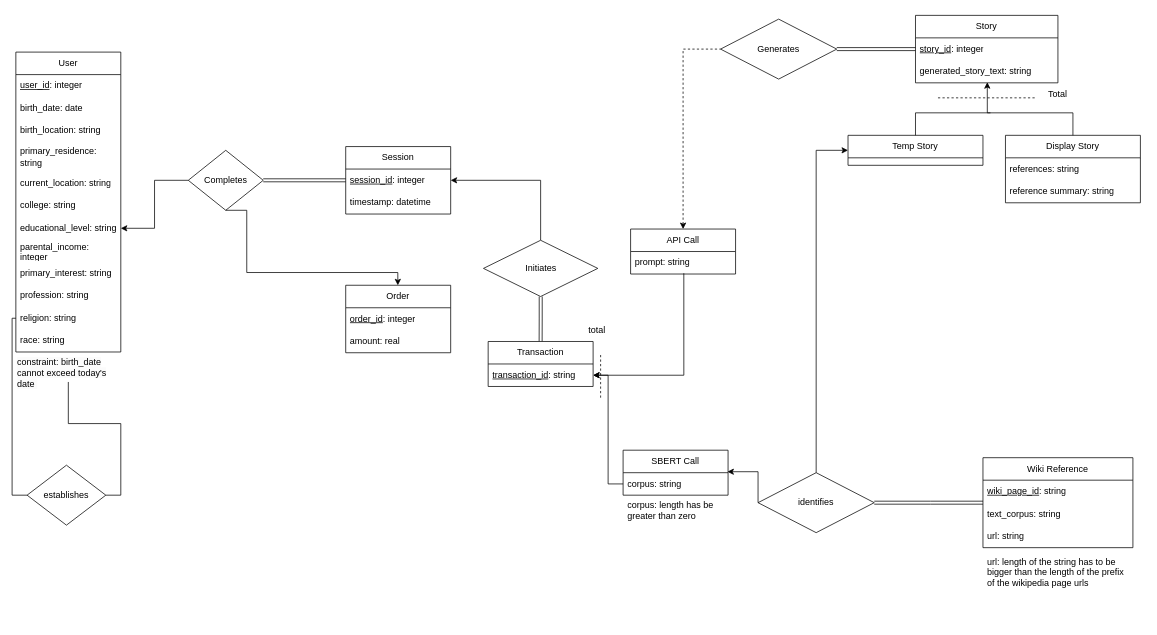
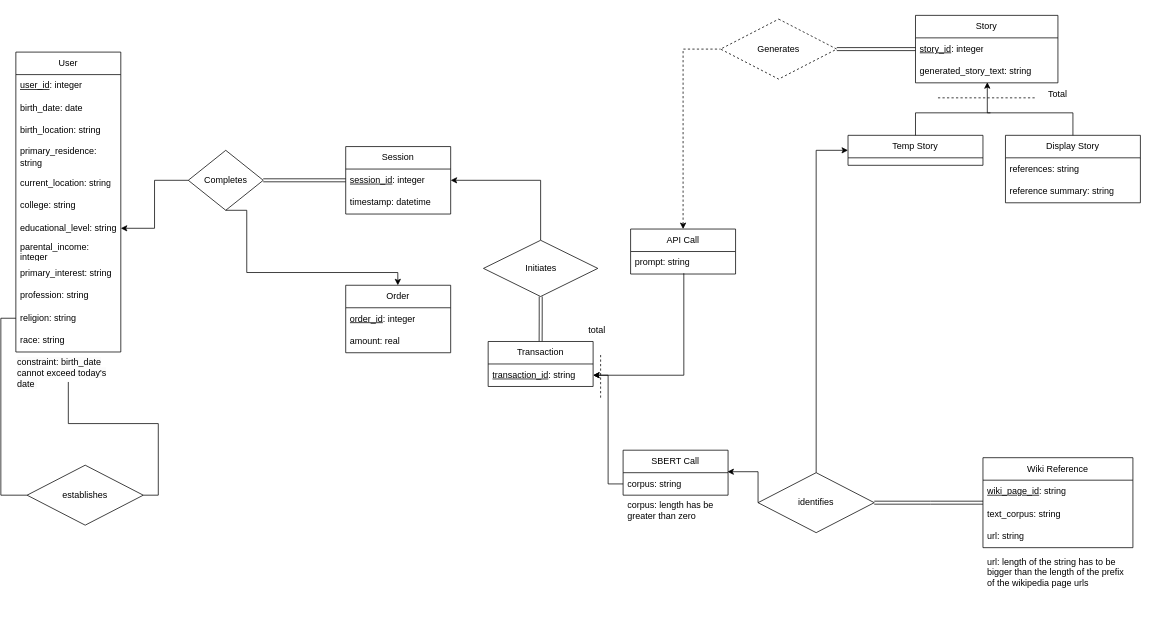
  <mxCell id="0" />
  <mxCell id="1" parent="0" />
  <mxCell id="2" value="Session" style="swimlane;fontStyle=0;childLayout=stackLayout;horizontal=1;startSize=30;horizontalStack=0;resizeParent=1;resizeParentMax=0;resizeLast=0;collapsible=1;marginBottom=0;whiteSpace=wrap;html=1;" parent="1" vertex="1"><mxGeometry x="460" y="195" width="140" height="90" as="geometry" /></mxCell>
  <mxCell id="3" value="&lt;u&gt;session_id&lt;/u&gt;: integer" style="text;strokeColor=none;fillColor=none;align=left;verticalAlign=middle;spacingLeft=4;spacingRight=4;overflow=hidden;points=[[0,0.5],[1,0.5]];portConstraint=eastwest;rotatable=0;whiteSpace=wrap;html=1;" parent="2" vertex="1"><mxGeometry y="30" width="140" height="30" as="geometry" /></mxCell>
  <mxCell id="4" value="timestamp: datetime" style="text;strokeColor=none;fillColor=none;align=left;verticalAlign=middle;spacingLeft=4;spacingRight=4;overflow=hidden;points=[[0,0.5],[1,0.5]];portConstraint=eastwest;rotatable=0;whiteSpace=wrap;html=1;" parent="2" vertex="1"><mxGeometry y="60" width="140" height="30" as="geometry" /></mxCell>
  <mxCell id="5" value="Order" style="swimlane;fontStyle=0;childLayout=stackLayout;horizontal=1;startSize=30;horizontalStack=0;resizeParent=1;resizeParentMax=0;resizeLast=0;collapsible=1;marginBottom=0;whiteSpace=wrap;html=1;" parent="1" vertex="1"><mxGeometry x="460" y="380" width="140" height="90" as="geometry" /></mxCell>
  <mxCell id="6" value="&lt;u&gt;order_id&lt;/u&gt;: integer" style="text;strokeColor=none;fillColor=none;align=left;verticalAlign=middle;spacingLeft=4;spacingRight=4;overflow=hidden;points=[[0,0.5],[1,0.5]];portConstraint=eastwest;rotatable=0;whiteSpace=wrap;html=1;" parent="5" vertex="1"><mxGeometry y="30" width="140" height="30" as="geometry" /></mxCell>
  <mxCell id="7" value="amount: real" style="text;strokeColor=none;fillColor=none;align=left;verticalAlign=middle;spacingLeft=4;spacingRight=4;overflow=hidden;points=[[0,0.5],[1,0.5]];portConstraint=eastwest;rotatable=0;whiteSpace=wrap;html=1;" parent="5" vertex="1"><mxGeometry y="60" width="140" height="30" as="geometry" /></mxCell>
  <mxCell id="8" value="Story" style="swimlane;fontStyle=0;childLayout=stackLayout;horizontal=1;startSize=30;horizontalStack=0;resizeParent=1;resizeParentMax=0;resizeLast=0;collapsible=1;marginBottom=0;whiteSpace=wrap;html=1;" parent="1" vertex="1"><mxGeometry x="1220" y="20" width="190" height="90" as="geometry" /></mxCell>
  <mxCell id="9" value="&lt;u&gt;story_id&lt;/u&gt;: integer" style="text;strokeColor=none;fillColor=none;align=left;verticalAlign=middle;spacingLeft=4;spacingRight=4;overflow=hidden;points=[[0,0.5],[1,0.5]];portConstraint=eastwest;rotatable=0;whiteSpace=wrap;html=1;" parent="8" vertex="1"><mxGeometry y="30" width="190" height="30" as="geometry" /></mxCell>
  <mxCell id="10" value="generated_story_text: string" style="text;strokeColor=none;fillColor=none;align=left;verticalAlign=middle;spacingLeft=4;spacingRight=4;overflow=hidden;points=[[0,0.5],[1,0.5]];portConstraint=eastwest;rotatable=0;whiteSpace=wrap;html=1;" parent="8" vertex="1"><mxGeometry y="60" width="190" height="30" as="geometry" /></mxCell>
  <mxCell id="11" style="edgeStyle=orthogonalEdgeStyle;rounded=0;orthogonalLoop=1;jettySize=auto;html=1;exitX=0;exitY=0.5;exitDx=0;exitDy=0;entryX=1;entryY=0.5;entryDx=0;entryDy=0;" parent="1" source="12" target="54" edge="1"><mxGeometry relative="1" as="geometry" /></mxCell>
  <mxCell id="12" value="Completes" style="rhombus;whiteSpace=wrap;html=1;" parent="1" vertex="1"><mxGeometry x="250" y="200" width="100" height="80" as="geometry" /></mxCell>
  <mxCell id="13" value="Temp Story" style="swimlane;fontStyle=0;childLayout=stackLayout;horizontal=1;startSize=30;horizontalStack=0;resizeParent=1;resizeParentMax=0;resizeLast=0;collapsible=1;marginBottom=0;whiteSpace=wrap;html=1;" parent="1" vertex="1"><mxGeometry x="1130" y="180" width="180" height="40" as="geometry" /></mxCell>
  <mxCell id="14" value="Display Story" style="swimlane;fontStyle=0;childLayout=stackLayout;horizontal=1;startSize=30;horizontalStack=0;resizeParent=1;resizeParentMax=0;resizeLast=0;collapsible=1;marginBottom=0;whiteSpace=wrap;html=1;" parent="1" vertex="1"><mxGeometry x="1340" y="180" width="180" height="90" as="geometry" /></mxCell>
  <mxCell id="15" value="references: string" style="text;strokeColor=none;fillColor=none;align=left;verticalAlign=middle;spacingLeft=4;spacingRight=4;overflow=hidden;points=[[0,0.5],[1,0.5]];portConstraint=eastwest;rotatable=0;whiteSpace=wrap;html=1;" parent="14" vertex="1"><mxGeometry y="30" width="180" height="30" as="geometry" /></mxCell>
  <mxCell id="16" value="reference summary: string" style="text;strokeColor=none;fillColor=none;align=left;verticalAlign=middle;spacingLeft=4;spacingRight=4;overflow=hidden;points=[[0,0.5],[1,0.5]];portConstraint=eastwest;rotatable=0;whiteSpace=wrap;html=1;" parent="14" vertex="1"><mxGeometry y="60" width="180" height="30" as="geometry" /></mxCell>
  <mxCell id="17" style="edgeStyle=orthogonalEdgeStyle;rounded=0;orthogonalLoop=1;jettySize=auto;html=1;exitX=1;exitY=0.5;exitDx=0;exitDy=0;shape=link;" parent="1" source="18" target="9" edge="1"><mxGeometry relative="1" as="geometry" /></mxCell>
- <mxCell id="18" value="Generates" style="rhombus;whiteSpace=wrap;html=1;" parent="1" vertex="1"><mxGeometry x="960" y="25" width="155" height="80" as="geometry" /></mxCell>
+ <mxCell id="18" value="Generates" style="rhombus;whiteSpace=wrap;html=1;dashed=1;" parent="1" vertex="1"><mxGeometry x="960" y="25" width="155" height="80" as="geometry" /></mxCell>
  <mxCell id="19" style="edgeStyle=orthogonalEdgeStyle;rounded=0;orthogonalLoop=1;jettySize=auto;html=1;exitX=0.5;exitY=0;exitDx=0;exitDy=0;entryX=0;entryY=0.5;entryDx=0;entryDy=0;startArrow=classic;startFill=1;endArrow=none;endFill=0;dashed=1;" parent="1" source="20" target="18" edge="1"><mxGeometry relative="1" as="geometry"><mxPoint x="980" y="350" as="sourcePoint" /></mxGeometry></mxCell>
  <mxCell id="20" value="API Call" style="swimlane;fontStyle=0;childLayout=stackLayout;horizontal=1;startSize=30;horizontalStack=0;resizeParent=1;resizeParentMax=0;resizeLast=0;collapsible=1;marginBottom=0;whiteSpace=wrap;html=1;" parent="1" vertex="1"><mxGeometry x="840" y="305" width="140" height="60" as="geometry" /></mxCell>
  <mxCell id="21" value="prompt: string" style="text;strokeColor=none;fillColor=none;align=left;verticalAlign=middle;spacingLeft=4;spacingRight=4;overflow=hidden;points=[[0,0.5],[1,0.5]];portConstraint=eastwest;rotatable=0;whiteSpace=wrap;html=1;" parent="20" vertex="1"><mxGeometry y="30" width="140" height="30" as="geometry" /></mxCell>
  <mxCell id="22" style="edgeStyle=orthogonalEdgeStyle;rounded=0;orthogonalLoop=1;jettySize=auto;html=1;shape=link;" parent="1" source="24" target="29" edge="1"><mxGeometry relative="1" as="geometry" /></mxCell>
  <mxCell id="23" style="edgeStyle=orthogonalEdgeStyle;rounded=0;orthogonalLoop=1;jettySize=auto;html=1;exitX=0.5;exitY=0;exitDx=0;exitDy=0;entryX=1;entryY=0.5;entryDx=0;entryDy=0;" parent="1" source="24" target="3" edge="1"><mxGeometry relative="1" as="geometry"><mxPoint x="643.199" y="232.78" as="targetPoint" /></mxGeometry></mxCell>
  <mxCell id="24" value="Initiates" style="rhombus;whiteSpace=wrap;html=1;" parent="1" vertex="1"><mxGeometry x="643.75" y="320" width="152.5" height="75" as="geometry" /></mxCell>
  <mxCell id="25" style="edgeStyle=orthogonalEdgeStyle;rounded=0;orthogonalLoop=1;jettySize=auto;html=1;exitX=0.5;exitY=0;exitDx=0;exitDy=0;entryX=0;entryY=0.5;entryDx=0;entryDy=0;" parent="1" source="27" target="13" edge="1"><mxGeometry relative="1" as="geometry"><mxPoint x="1120" y="185" as="targetPoint" /></mxGeometry></mxCell>
  <mxCell id="26" style="edgeStyle=orthogonalEdgeStyle;rounded=0;orthogonalLoop=1;jettySize=auto;html=1;exitX=1;exitY=0.5;exitDx=0;exitDy=0;shape=link;" parent="1" source="27" target="33" edge="1"><mxGeometry relative="1" as="geometry"><Array as="points"><mxPoint x="1240" y="670" /><mxPoint x="1240" y="670" /></Array></mxGeometry></mxCell>
  <mxCell id="27" value="identifies" style="rhombus;whiteSpace=wrap;html=1;" parent="1" vertex="1"><mxGeometry x="1010" y="630" width="155" height="80" as="geometry" /></mxCell>
  <mxCell id="28" style="edgeStyle=orthogonalEdgeStyle;rounded=0;orthogonalLoop=1;jettySize=auto;html=1;exitX=0;exitY=0.5;exitDx=0;exitDy=0;entryX=0.994;entryY=-0.043;entryDx=0;entryDy=0;entryPerimeter=0;" parent="1" source="27" target="40" edge="1"><mxGeometry relative="1" as="geometry"><Array as="points"><mxPoint x="1010" y="629" /></Array></mxGeometry></mxCell>
  <mxCell id="29" value="Transaction" style="swimlane;fontStyle=0;childLayout=stackLayout;horizontal=1;startSize=30;horizontalStack=0;resizeParent=1;resizeParentMax=0;resizeLast=0;collapsible=1;marginBottom=0;whiteSpace=wrap;html=1;" parent="1" vertex="1"><mxGeometry x="650" y="455" width="140" height="60" as="geometry" /></mxCell>
  <mxCell id="30" value="&lt;u&gt;transaction_id&lt;/u&gt;: string" style="text;strokeColor=none;fillColor=none;align=left;verticalAlign=middle;spacingLeft=4;spacingRight=4;overflow=hidden;points=[[0,0.5],[1,0.5]];portConstraint=eastwest;rotatable=0;whiteSpace=wrap;html=1;" parent="29" vertex="1"><mxGeometry y="30" width="140" height="30" as="geometry" /></mxCell>
  <mxCell id="31" style="edgeStyle=orthogonalEdgeStyle;rounded=0;orthogonalLoop=1;jettySize=auto;html=1;entryX=0.504;entryY=0.974;entryDx=0;entryDy=0;entryPerimeter=0;" parent="1" source="14" target="10" edge="1"><mxGeometry relative="1" as="geometry"><Array as="points"><mxPoint x="1430" y="150" /><mxPoint x="1316" y="150" /></Array></mxGeometry></mxCell>
  <mxCell id="32" value="" style="group" parent="1" vertex="1" connectable="0"><mxGeometry x="1310" y="610" width="200" height="215" as="geometry" /></mxCell>
  <mxCell id="33" value="Wiki Reference" style="swimlane;fontStyle=0;childLayout=stackLayout;horizontal=1;startSize=30;horizontalStack=0;resizeParent=1;resizeParentMax=0;resizeLast=0;collapsible=1;marginBottom=0;whiteSpace=wrap;html=1;" parent="32" vertex="1"><mxGeometry width="200" height="120" as="geometry" /></mxCell>
  <mxCell id="34" value="&lt;u&gt;wiki_page_id&lt;/u&gt;: string" style="text;strokeColor=none;fillColor=none;align=left;verticalAlign=middle;spacingLeft=4;spacingRight=4;overflow=hidden;points=[[0,0.5],[1,0.5]];portConstraint=eastwest;rotatable=0;whiteSpace=wrap;html=1;" parent="33" vertex="1"><mxGeometry y="30" width="200" height="30" as="geometry" /></mxCell>
  <mxCell id="35" value="text_corpus: string" style="text;strokeColor=none;fillColor=none;align=left;verticalAlign=middle;spacingLeft=4;spacingRight=4;overflow=hidden;points=[[0,0.5],[1,0.5]];portConstraint=eastwest;rotatable=0;whiteSpace=wrap;html=1;" parent="33" vertex="1"><mxGeometry y="60" width="200" height="30" as="geometry" /></mxCell>
  <mxCell id="36" value="url: string" style="text;strokeColor=none;fillColor=none;align=left;verticalAlign=middle;spacingLeft=4;spacingRight=4;overflow=hidden;points=[[0,0.5],[1,0.5]];portConstraint=eastwest;rotatable=0;whiteSpace=wrap;html=1;" parent="33" vertex="1"><mxGeometry y="90" width="200" height="30" as="geometry" /></mxCell>
  <mxCell id="37" value="url: length of the string has to be bigger than the length of the prefix of the wikipedia page urls" style="text;strokeColor=none;fillColor=none;align=left;verticalAlign=middle;spacingLeft=4;spacingRight=4;overflow=hidden;points=[[0,0.5],[1,0.5]];portConstraint=eastwest;rotatable=0;whiteSpace=wrap;html=1;" parent="32" vertex="1"><mxGeometry y="120" width="200" height="65" as="geometry" /></mxCell>
  <mxCell id="38" value="" style="group" parent="1" vertex="1" connectable="0"><mxGeometry x="830" y="600" width="140" height="155" as="geometry" /></mxCell>
  <mxCell id="39" value="SBERT Call" style="swimlane;fontStyle=0;childLayout=stackLayout;horizontal=1;startSize=30;horizontalStack=0;resizeParent=1;resizeParentMax=0;resizeLast=0;collapsible=1;marginBottom=0;whiteSpace=wrap;html=1;" parent="38" vertex="1"><mxGeometry width="140" height="60" as="geometry" /></mxCell>
  <mxCell id="40" value="corpus: string" style="text;strokeColor=none;fillColor=none;align=left;verticalAlign=middle;spacingLeft=4;spacingRight=4;overflow=hidden;points=[[0,0.5],[1,0.5]];portConstraint=eastwest;rotatable=0;whiteSpace=wrap;html=1;" parent="39" vertex="1"><mxGeometry y="30" width="140" height="30" as="geometry" /></mxCell>
  <mxCell id="41" value="corpus: length has be greater than zero" style="text;strokeColor=none;fillColor=none;align=left;verticalAlign=middle;spacingLeft=4;spacingRight=4;overflow=hidden;points=[[0,0.5],[1,0.5]];portConstraint=eastwest;rotatable=0;whiteSpace=wrap;html=1;" parent="38" vertex="1"><mxGeometry y="60" width="140" height="40" as="geometry" /></mxCell>
  <mxCell id="42" style="edgeStyle=orthogonalEdgeStyle;rounded=0;orthogonalLoop=1;jettySize=auto;html=1;exitX=0.507;exitY=0.967;exitDx=0;exitDy=0;entryX=1;entryY=0.5;entryDx=0;entryDy=0;exitPerimeter=0;" parent="1" source="21" target="30" edge="1"><mxGeometry relative="1" as="geometry"><mxPoint x="840" y="350" as="sourcePoint" /></mxGeometry></mxCell>
  <mxCell id="43" style="edgeStyle=orthogonalEdgeStyle;rounded=0;orthogonalLoop=1;jettySize=auto;html=1;exitX=0;exitY=0.5;exitDx=0;exitDy=0;entryX=1;entryY=0.5;entryDx=0;entryDy=0;" parent="1" target="30" edge="1"><mxGeometry relative="1" as="geometry"><Array as="points"><mxPoint x="810" y="645" /><mxPoint x="810" y="500" /></Array><mxPoint x="830" y="645" as="sourcePoint" /></mxGeometry></mxCell>
  <mxCell id="44" style="edgeStyle=orthogonalEdgeStyle;rounded=0;orthogonalLoop=1;jettySize=auto;html=1;exitX=0;exitY=0.5;exitDx=0;exitDy=0;entryX=0;entryY=0.5;entryDx=0;entryDy=0;endArrow=none;endFill=0;" parent="1" source="45" target="58" edge="1"><mxGeometry relative="1" as="geometry" /></mxCell>
- <mxCell id="45" value="establishes" style="rhombus;whiteSpace=wrap;html=1;" parent="1" vertex="1"><mxGeometry x="35" y="620" width="105" height="80" as="geometry" /></mxCell>
+ <mxCell id="45" value="establishes" style="rhombus;whiteSpace=wrap;html=1;" parent="1" vertex="1"><mxGeometry x="35" y="620" width="155" height="80" as="geometry" /></mxCell>
  <mxCell id="46" value="" style="group" parent="1" vertex="1" connectable="0"><mxGeometry x="20" y="69" width="140" height="431" as="geometry" /></mxCell>
  <mxCell id="47" value="User" style="swimlane;fontStyle=0;childLayout=stackLayout;horizontal=1;startSize=30;horizontalStack=0;resizeParent=1;resizeParentMax=0;resizeLast=0;collapsible=1;marginBottom=0;whiteSpace=wrap;html=1;" parent="46" vertex="1"><mxGeometry width="140" height="400" as="geometry" /></mxCell>
  <mxCell id="48" value="&lt;u&gt;user_id&lt;/u&gt;: integer" style="text;strokeColor=none;fillColor=none;align=left;verticalAlign=middle;spacingLeft=4;spacingRight=4;overflow=hidden;points=[[0,0.5],[1,0.5]];portConstraint=eastwest;rotatable=0;whiteSpace=wrap;html=1;" parent="47" vertex="1"><mxGeometry y="30" width="140" height="30" as="geometry" /></mxCell>
  <mxCell id="49" value="birth_date: date&amp;nbsp;" style="text;strokeColor=none;fillColor=none;align=left;verticalAlign=middle;spacingLeft=4;spacingRight=4;overflow=hidden;points=[[0,0.5],[1,0.5]];portConstraint=eastwest;rotatable=0;whiteSpace=wrap;html=1;" parent="47" vertex="1"><mxGeometry y="60" width="140" height="30" as="geometry" /></mxCell>
  <mxCell id="50" value="birth_location: string" style="text;strokeColor=none;fillColor=none;align=left;verticalAlign=middle;spacingLeft=4;spacingRight=4;overflow=hidden;points=[[0,0.5],[1,0.5]];portConstraint=eastwest;rotatable=0;whiteSpace=wrap;html=1;" parent="47" vertex="1"><mxGeometry y="90" width="140" height="30" as="geometry" /></mxCell>
  <mxCell id="51" value="primary_residence: string" style="text;strokeColor=none;fillColor=none;align=left;verticalAlign=middle;spacingLeft=4;spacingRight=4;overflow=hidden;points=[[0,0.5],[1,0.5]];portConstraint=eastwest;rotatable=0;whiteSpace=wrap;html=1;" parent="47" vertex="1"><mxGeometry y="120" width="140" height="40" as="geometry" /></mxCell>
  <mxCell id="52" value="current_location: string" style="text;strokeColor=none;fillColor=none;align=left;verticalAlign=middle;spacingLeft=4;spacingRight=4;overflow=hidden;points=[[0,0.5],[1,0.5]];portConstraint=eastwest;rotatable=0;whiteSpace=wrap;html=1;" parent="47" vertex="1"><mxGeometry y="160" width="140" height="30" as="geometry" /></mxCell>
  <mxCell id="53" value="college: string" style="text;strokeColor=none;fillColor=none;align=left;verticalAlign=middle;spacingLeft=4;spacingRight=4;overflow=hidden;points=[[0,0.5],[1,0.5]];portConstraint=eastwest;rotatable=0;whiteSpace=wrap;html=1;" parent="47" vertex="1"><mxGeometry y="190" width="140" height="30" as="geometry" /></mxCell>
  <mxCell id="54" value="educational_level: string" style="text;strokeColor=none;fillColor=none;align=left;verticalAlign=middle;spacingLeft=4;spacingRight=4;overflow=hidden;points=[[0,0.5],[1,0.5]];portConstraint=eastwest;rotatable=0;whiteSpace=wrap;html=1;" parent="47" vertex="1"><mxGeometry y="220" width="140" height="30" as="geometry" /></mxCell>
  <mxCell id="55" value="parental_income: integer" style="text;strokeColor=none;fillColor=none;align=left;verticalAlign=middle;spacingLeft=4;spacingRight=4;overflow=hidden;points=[[0,0.5],[1,0.5]];portConstraint=eastwest;rotatable=0;whiteSpace=wrap;html=1;" parent="47" vertex="1"><mxGeometry y="250" width="140" height="30" as="geometry" /></mxCell>
  <mxCell id="56" value="primary_interest: string" style="text;strokeColor=none;fillColor=none;align=left;verticalAlign=middle;spacingLeft=4;spacingRight=4;overflow=hidden;points=[[0,0.5],[1,0.5]];portConstraint=eastwest;rotatable=0;whiteSpace=wrap;html=1;" parent="47" vertex="1"><mxGeometry y="280" width="140" height="30" as="geometry" /></mxCell>
  <mxCell id="57" value="profession: string" style="text;strokeColor=none;fillColor=none;align=left;verticalAlign=middle;spacingLeft=4;spacingRight=4;overflow=hidden;points=[[0,0.5],[1,0.5]];portConstraint=eastwest;rotatable=0;whiteSpace=wrap;html=1;" parent="47" vertex="1"><mxGeometry y="310" width="140" height="30" as="geometry" /></mxCell>
  <mxCell id="58" value="religion: string" style="text;strokeColor=none;fillColor=none;align=left;verticalAlign=middle;spacingLeft=4;spacingRight=4;overflow=hidden;points=[[0,0.5],[1,0.5]];portConstraint=eastwest;rotatable=0;whiteSpace=wrap;html=1;" parent="47" vertex="1"><mxGeometry y="340" width="140" height="30" as="geometry" /></mxCell>
  <mxCell id="59" value="race: string" style="text;strokeColor=none;fillColor=none;align=left;verticalAlign=middle;spacingLeft=4;spacingRight=4;overflow=hidden;points=[[0,0.5],[1,0.5]];portConstraint=eastwest;rotatable=0;whiteSpace=wrap;html=1;" parent="47" vertex="1"><mxGeometry y="370" width="140" height="30" as="geometry" /></mxCell>
  <mxCell id="60" value="&lt;span style=&quot;color: rgb(0, 0, 0); font-family: Helvetica; font-size: 12px; font-style: normal; font-variant-ligatures: normal; font-variant-caps: normal; font-weight: 400; letter-spacing: normal; orphans: 2; text-align: left; text-indent: 0px; text-transform: none; widows: 2; word-spacing: 0px; -webkit-text-stroke-width: 0px; white-space: normal; background-color: rgb(251, 251, 251); text-decoration-thickness: initial; text-decoration-style: initial; text-decoration-color: initial; display: inline !important; float: none;&quot;&gt;constraint: birth_date cannot exceed today's date&amp;nbsp;&lt;/span&gt;" style="text;whiteSpace=wrap;html=1;" parent="46" vertex="1"><mxGeometry y="400" width="140" height="40" as="geometry" /></mxCell>
  <mxCell id="61" style="edgeStyle=orthogonalEdgeStyle;rounded=0;orthogonalLoop=1;jettySize=auto;html=1;entryX=1;entryY=0.5;entryDx=0;entryDy=0;endArrow=none;endFill=0;" parent="1" source="60" target="45" edge="1"><mxGeometry relative="1" as="geometry" /></mxCell>
  <mxCell id="62" value="" style="endArrow=none;dashed=1;html=1;rounded=0;" parent="1" edge="1"><mxGeometry width="50" height="50" relative="1" as="geometry"><mxPoint x="800" y="530" as="sourcePoint" /><mxPoint x="800" y="470" as="targetPoint" /></mxGeometry></mxCell>
  <mxCell id="63" value="total" style="text;html=1;align=center;verticalAlign=middle;resizable=0;points=[];autosize=1;strokeColor=none;fillColor=none;" parent="1" vertex="1"><mxGeometry x="770" y="425" width="50" height="30" as="geometry" /></mxCell>
  <mxCell id="64" value="" style="endArrow=none;dashed=1;html=1;rounded=0;" parent="1" edge="1"><mxGeometry width="50" height="50" relative="1" as="geometry"><mxPoint x="1250" y="130" as="sourcePoint" /><mxPoint x="1380" y="130" as="targetPoint" /></mxGeometry></mxCell>
  <mxCell id="65" value="Total" style="text;html=1;align=center;verticalAlign=middle;whiteSpace=wrap;rounded=0;" parent="1" vertex="1"><mxGeometry x="1380" y="110" width="60" height="30" as="geometry" /></mxCell>
  <mxCell id="66" style="edgeStyle=orthogonalEdgeStyle;rounded=0;orthogonalLoop=1;jettySize=auto;html=1;exitX=0.5;exitY=1;exitDx=0;exitDy=0;" parent="1" source="12" edge="1"><mxGeometry relative="1" as="geometry"><mxPoint x="529.5" y="380" as="targetPoint" /><mxPoint x="530" y="345" as="sourcePoint" /><Array as="points"><mxPoint x="328" y="363" /><mxPoint x="530" y="363" /></Array></mxGeometry></mxCell>
  <mxCell id="67" value="" style="shape=link;html=1;rounded=0;entryX=0;entryY=0.5;entryDx=0;entryDy=0;exitX=1;exitY=0.5;exitDx=0;exitDy=0;" parent="1" source="12" target="3" edge="1"><mxGeometry width="100" relative="1" as="geometry"><mxPoint x="400" y="240" as="sourcePoint" /><mxPoint x="500" y="239.5" as="targetPoint" /></mxGeometry></mxCell>
  <mxCell id="68" value="" style="endArrow=none;html=1;rounded=0;" edge="1" parent="1"><mxGeometry width="50" height="50" relative="1" as="geometry"><mxPoint x="1220" y="180" as="sourcePoint" /><mxPoint x="1320" y="150" as="targetPoint" /><Array as="points"><mxPoint x="1220" y="150" /></Array></mxGeometry></mxCell>
